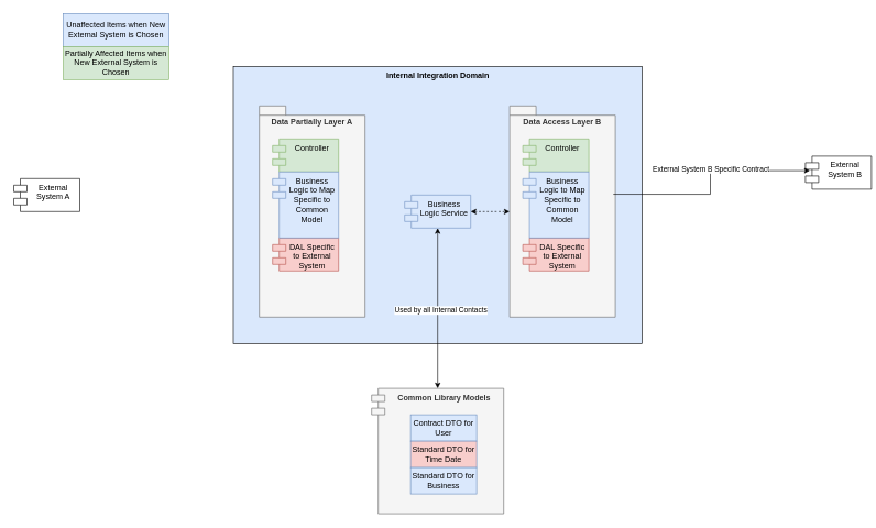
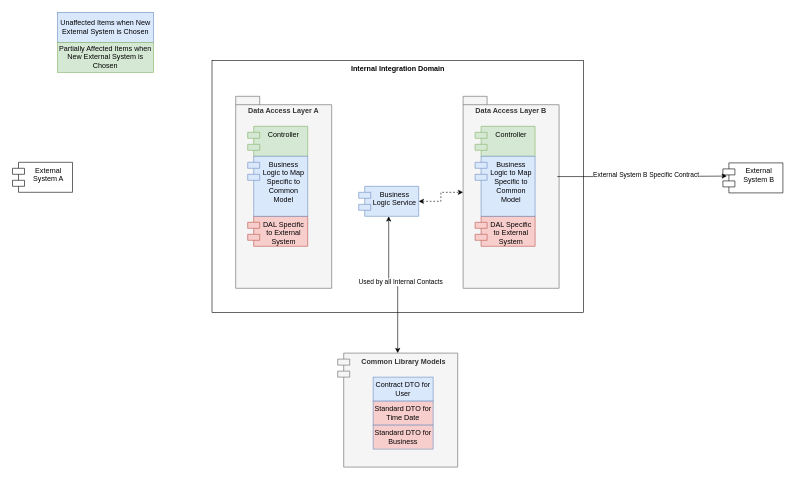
  <mxCell id="0" />
  <mxCell id="1" parent="0" />
- <mxCell id="2" value="&lt;b&gt;Internal Integration Domain&lt;/b&gt;" style="html=1;whiteSpace=wrap;verticalAlign=top;fillColor=#dae8fc;" parent="1" vertex="1"><mxGeometry x="352.5" y="100" width="619" height="420" as="geometry" /></mxCell>
+ <mxCell id="2" value="&lt;b&gt;Internal Integration Domain&lt;/b&gt;" style="html=1;whiteSpace=wrap;verticalAlign=top;" parent="1" vertex="1"><mxGeometry x="352.5" y="100" width="619" height="420" as="geometry" /></mxCell>
  <mxCell id="3" value="" style="edgeStyle=orthogonalEdgeStyle;rounded=0;orthogonalLoop=1;jettySize=auto;html=1;entryX=0.5;entryY=1;entryDx=0;entryDy=0;startArrow=classic;startFill=1;" parent="1" source="5" edge="1" target="13"><mxGeometry relative="1" as="geometry"><mxPoint x="585" y="320" as="targetPoint" /></mxGeometry></mxCell>
  <mxCell id="4" value="Used by all Internal Contacts" style="edgeLabel;html=1;align=center;verticalAlign=middle;resizable=0;points=[];" parent="3" vertex="1" connectable="0"><mxGeometry x="-0.206" y="-1" relative="1" as="geometry"><mxPoint x="3" y="-23" as="offset" /></mxGeometry></mxCell>
  <mxCell id="5" value="&lt;b&gt;Common Library Models&lt;/b&gt;" style="shape=module;align=left;spacingLeft=20;align=center;verticalAlign=top;whiteSpace=wrap;html=1;fillColor=#f5f5f5;fontColor=#333333;strokeColor=#666666;" parent="1" vertex="1"><mxGeometry x="562" y="588" width="200" height="190" as="geometry" /></mxCell>
- <mxCell id="6" value="Data Partially Layer A" style="shape=folder;fontStyle=1;spacingTop=10;tabWidth=40;tabHeight=14;tabPosition=left;html=1;whiteSpace=wrap;verticalAlign=top;fillColor=#f5f5f5;fontColor=#333333;strokeColor=#666666;" parent="1" vertex="1"><mxGeometry x="392" y="160" width="160" height="320" as="geometry" /></mxCell>
+ <mxCell id="6" value="Data Access Layer A" style="shape=folder;fontStyle=1;spacingTop=10;tabWidth=40;tabHeight=14;tabPosition=left;html=1;whiteSpace=wrap;verticalAlign=top;fillColor=#f5f5f5;fontColor=#333333;strokeColor=#666666;" parent="1" vertex="1"><mxGeometry x="392" y="160" width="160" height="320" as="geometry" /></mxCell>
  <mxCell id="7" value="Contract DTO for User" style="whiteSpace=wrap;html=1;align=center;fillColor=#dae8fc;strokeColor=#6c8ebf;" parent="1" vertex="1"><mxGeometry x="621" y="628" width="100" height="40" as="geometry" /></mxCell>
  <mxCell id="8" value="Standard DTO for Time Date" style="whiteSpace=wrap;html=1;align=center;fillColor=#f8cecc;strokeColor=#6c8ebf;" parent="1" vertex="1"><mxGeometry x="621" y="668" width="100" height="40" as="geometry" /></mxCell>
- <mxCell id="9" value="Standard DTO for Business" style="whiteSpace=wrap;html=1;align=center;fillColor=#dae8fc;strokeColor=#6c8ebf;" parent="1" vertex="1"><mxGeometry x="621" y="708" width="100" height="40" as="geometry" /></mxCell>
+ <mxCell id="9" value="Standard DTO for Business" style="whiteSpace=wrap;html=1;align=center;fillColor=#f8cecc;strokeColor=#6c8ebf;" parent="1" vertex="1"><mxGeometry x="621" y="708" width="100" height="40" as="geometry" /></mxCell>
  <mxCell id="10" value="Controller" style="shape=module;align=left;spacingLeft=20;align=center;verticalAlign=top;whiteSpace=wrap;html=1;fillColor=#d5e8d4;strokeColor=#82b366;" parent="1" vertex="1"><mxGeometry x="412" y="210" width="100" height="50" as="geometry" /></mxCell>
  <mxCell id="11" value="DAL Specific to External System" style="shape=module;align=left;spacingLeft=20;align=center;verticalAlign=top;whiteSpace=wrap;html=1;fillColor=#f8cecc;strokeColor=#b85450;" parent="1" vertex="1"><mxGeometry x="412" y="360" width="100" height="50" as="geometry" /></mxCell>
  <mxCell id="12" style="edgeStyle=orthogonalEdgeStyle;rounded=0;orthogonalLoop=1;jettySize=auto;html=1;exitX=1;exitY=0.5;exitDx=0;exitDy=0;startArrow=classic;startFill=1;dashed=1;" parent="1" source="13" target="15" edge="1"><mxGeometry relative="1" as="geometry" /></mxCell>
- <mxCell id="13" value="Business Logic Service" style="shape=module;align=left;spacingLeft=20;align=center;verticalAlign=top;whiteSpace=wrap;html=1;fillColor=#dae8fc;strokeColor=#6c8ebf;" parent="1" vertex="1"><mxGeometry x="612" y="295" width="100" height="50" as="geometry" /></mxCell>
+ <mxCell id="13" value="Business Logic Service" style="shape=module;align=left;spacingLeft=20;align=center;verticalAlign=top;whiteSpace=wrap;html=1;fillColor=#dae8fc;strokeColor=#6c8ebf;" parent="1" vertex="1"><mxGeometry x="597" y="310" width="100" height="50" as="geometry" /></mxCell>
  <mxCell id="14" value="Business Logic to Map Specific to Common Model" style="shape=module;align=left;spacingLeft=20;align=center;verticalAlign=top;whiteSpace=wrap;html=1;fillColor=#dae8fc;strokeColor=#6c8ebf;" parent="1" vertex="1"><mxGeometry x="412" y="260" width="100" height="100" as="geometry" /></mxCell>
  <mxCell id="15" value="Data Access Layer B" style="shape=folder;fontStyle=1;spacingTop=10;tabWidth=40;tabHeight=14;tabPosition=left;html=1;whiteSpace=wrap;verticalAlign=top;fillColor=#f5f5f5;fontColor=#333333;strokeColor=#666666;" parent="1" vertex="1"><mxGeometry x="771" y="160" width="160" height="320" as="geometry" /></mxCell>
  <mxCell id="16" value="Controller" style="shape=module;align=left;spacingLeft=20;align=center;verticalAlign=top;whiteSpace=wrap;html=1;fillColor=#d5e8d4;strokeColor=#82b366;" parent="1" vertex="1"><mxGeometry x="791" y="210" width="100" height="50" as="geometry" /></mxCell>
  <mxCell id="17" value="DAL Specific to External System" style="shape=module;align=left;spacingLeft=20;align=center;verticalAlign=top;whiteSpace=wrap;html=1;fillColor=#f8cecc;strokeColor=#b85450;" parent="1" vertex="1"><mxGeometry x="791" y="360" width="100" height="50" as="geometry" /></mxCell>
  <mxCell id="18" value="Business Logic to Map Specific to Common Model" style="shape=module;align=left;spacingLeft=20;align=center;verticalAlign=top;whiteSpace=wrap;html=1;fillColor=#dae8fc;strokeColor=#6c8ebf;" parent="1" vertex="1"><mxGeometry x="791" y="260" width="100" height="100" as="geometry" /></mxCell>
  <mxCell id="19" value="External System A" style="shape=module;align=left;spacingLeft=20;align=center;verticalAlign=top;whiteSpace=wrap;html=1;" parent="1" vertex="1"><mxGeometry x="20" y="270" width="100" height="50" as="geometry" /></mxCell>
- <mxCell id="20" value="External System B" style="shape=module;align=left;spacingLeft=20;align=center;verticalAlign=top;whiteSpace=wrap;html=1;" parent="1" vertex="1"><mxGeometry x="1219" y="236" width="100" height="50" as="geometry" /></mxCell>
+ <mxCell id="20" value="External System B" style="shape=module;align=left;spacingLeft=20;align=center;verticalAlign=top;whiteSpace=wrap;html=1;" parent="1" vertex="1"><mxGeometry x="1204" y="271" width="100" height="50" as="geometry" /></mxCell>
  <mxCell id="21" style="edgeStyle=orthogonalEdgeStyle;rounded=0;orthogonalLoop=1;jettySize=auto;html=1;entryX=0.066;entryY=0.44;entryDx=0;entryDy=0;entryPerimeter=0;exitX=0.981;exitY=0.418;exitDx=0;exitDy=0;exitPerimeter=0;" parent="1" source="15" target="20" edge="1"><mxGeometry relative="1" as="geometry" /></mxCell>
  <mxCell id="22" value="External System B Specific Contract" style="edgeLabel;html=1;align=center;verticalAlign=middle;resizable=0;points=[];" parent="21" connectable="0" vertex="1"><mxGeometry x="0.393" y="2" relative="1" as="geometry"><mxPoint x="-49" y="-1" as="offset" /></mxGeometry></mxCell>
  <mxCell id="23" value="Unaffected Items when New External System is Chosen" style="html=1;whiteSpace=wrap;fillColor=#dae8fc;strokeColor=#6c8ebf;" vertex="1" parent="1"><mxGeometry y="20" width="160" height="50" as="geometry" x="95" /></mxCell>
  <mxCell id="24" value="Partially Affected Items when New External System is Chosen" style="html=1;whiteSpace=wrap;fillColor=#d5e8d4;strokeColor=#82b366;" vertex="1" parent="1"><mxGeometry y="70" width="160" height="50" as="geometry" x="95" /></mxCell>
